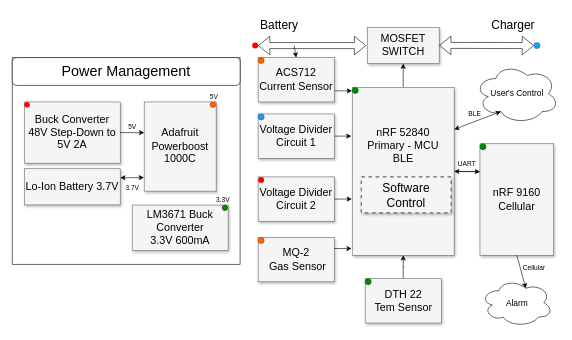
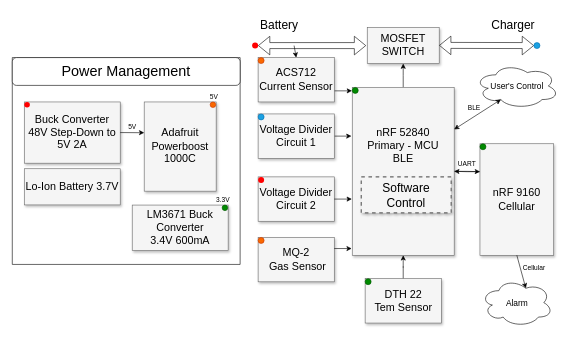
  <mxCell id="0" style=";html=1;" />
  <mxCell id="1" style=";html=1;" parent="0" />
  <mxCell id="2" style="edgeStyle=orthogonalEdgeStyle;rounded=0;orthogonalLoop=1;jettySize=auto;html=1;exitX=1;exitY=0.5;exitDx=0;exitDy=0;entryX=0;entryY=0.25;entryDx=0;entryDy=0;" parent="1" source="5" target="7" edge="1"><mxGeometry relative="1" as="geometry" /></mxCell>
  <mxCell id="3" value="UART" style="edgeLabel;html=1;align=center;verticalAlign=middle;resizable=0;points=[];" parent="2" vertex="1" connectable="0"><mxGeometry x="-0.007" y="2" relative="1" as="geometry"><mxPoint x="-1" y="-11" as="offset" /></mxGeometry></mxCell>
  <mxCell id="4" value="" style="edgeStyle=orthogonalEdgeStyle;rounded=0;orthogonalLoop=1;jettySize=auto;html=1;" parent="1" source="5" target="8" edge="1"><mxGeometry relative="1" as="geometry" /></mxCell>
  <mxCell id="5" value="nRF 52840&lt;div&gt;Primary - MCU&lt;br&gt;&lt;div&gt;BLE&lt;/div&gt;&lt;/div&gt;&lt;div&gt;&lt;br&gt;&lt;/div&gt;&lt;div&gt;&lt;br&gt;&lt;/div&gt;&lt;div&gt;&lt;br&gt;&lt;/div&gt;&lt;div&gt;&lt;br&gt;&lt;/div&gt;" style="whiteSpace=wrap;html=1;shadow=1;fontSize=18;fillColor=#f5f5f5;strokeColor=#666666;" parent="1" vertex="1"><mxGeometry x="587" y="144.75" width="170" height="280" as="geometry" /></mxCell>
  <mxCell id="6" style="edgeStyle=orthogonalEdgeStyle;rounded=0;orthogonalLoop=1;jettySize=auto;html=1;exitX=0;exitY=0.25;exitDx=0;exitDy=0;entryX=1;entryY=0.5;entryDx=0;entryDy=0;" parent="1" source="7" target="5" edge="1"><mxGeometry relative="1" as="geometry"><Array as="points" /></mxGeometry></mxCell>
  <mxCell id="7" value="nRF 9160&lt;div&gt;Cellular&lt;/div&gt;" style="whiteSpace=wrap;html=1;shadow=1;fontSize=18;fillColor=#f5f5f5;strokeColor=#666666;" parent="1" vertex="1"><mxGeometry x="800" y="238.75" width="123" height="186" as="geometry" /></mxCell>
  <mxCell id="8" value="MOSFET SWITCH" style="whiteSpace=wrap;html=1;shadow=1;fontSize=18;fillColor=#f5f5f5;strokeColor=#666666;" parent="1" vertex="1"><mxGeometry x="612" y="45" width="120" height="60" as="geometry" /></mxCell>
  <mxCell id="9" style="edgeStyle=orthogonalEdgeStyle;rounded=0;orthogonalLoop=1;jettySize=auto;html=1;exitX=1;exitY=0.75;exitDx=0;exitDy=0;entryX=-0.003;entryY=0.024;entryDx=0;entryDy=0;entryPerimeter=0;" parent="1" source="10" target="5" edge="1"><mxGeometry relative="1" as="geometry"><mxPoint x="580" y="150.4" as="targetPoint" /></mxGeometry></mxCell>
  <mxCell id="10" value="ACS712&lt;div&gt;Current Sensor&lt;/div&gt;" style="whiteSpace=wrap;html=1;shadow=1;fontSize=18;fillColor=#f5f5f5;strokeColor=#666666;" parent="1" vertex="1"><mxGeometry x="430" y="95" width="127" height="74" as="geometry" /></mxCell>
  <mxCell id="11" style="edgeStyle=orthogonalEdgeStyle;rounded=0;orthogonalLoop=1;jettySize=auto;html=1;exitX=1;exitY=0.5;exitDx=0;exitDy=0;entryX=-0.008;entryY=0.293;entryDx=0;entryDy=0;entryPerimeter=0;" parent="1" source="12" target="5" edge="1"><mxGeometry relative="1" as="geometry"><mxPoint x="580" y="181.75" as="targetPoint" /></mxGeometry></mxCell>
  <mxCell id="12" value="Voltage Divider&lt;div&gt;Circuit 1&lt;/div&gt;" style="whiteSpace=wrap;html=1;shadow=1;fontSize=18;fillColor=#f5f5f5;strokeColor=#666666;" parent="1" vertex="1"><mxGeometry x="430" y="189" width="127" height="74" as="geometry" /></mxCell>
  <mxCell id="13" value="Voltage Divider&lt;div&gt;Circuit 2&lt;/div&gt;" style="whiteSpace=wrap;html=1;shadow=1;fontSize=18;fillColor=#f5f5f5;strokeColor=#666666;" parent="1" vertex="1"><mxGeometry x="430" y="294" width="127" height="74" as="geometry" /></mxCell>
  <mxCell id="14" value="MQ-2&lt;div&gt;&amp;nbsp;Gas Sensor&lt;/div&gt;" style="whiteSpace=wrap;html=1;shadow=1;fontSize=18;fillColor=#f5f5f5;strokeColor=#666666;" parent="1" vertex="1"><mxGeometry x="430" y="395" width="127" height="74" as="geometry" /></mxCell>
  <mxCell id="15" value="" style="edgeStyle=orthogonalEdgeStyle;rounded=0;orthogonalLoop=1;jettySize=auto;html=1;entryX=0.5;entryY=1;entryDx=0;entryDy=0;" parent="1" source="16" target="5" edge="1"><mxGeometry relative="1" as="geometry" /></mxCell>
  <mxCell id="16" value="DTH 22&lt;div&gt;Tem Sensor&lt;/div&gt;" style="whiteSpace=wrap;html=1;shadow=1;fontSize=18;fillColor=#f5f5f5;strokeColor=#666666;" parent="1" vertex="1"><mxGeometry x="608.5" y="463.75" width="127" height="74" as="geometry" /></mxCell>
  <mxCell id="17" value="Software Control" style="whiteSpace=wrap;html=1;shadow=1;fontSize=20;fillColor=#f5f5f5;strokeColor=#666666;strokeWidth=2;dashed=1;" parent="1" vertex="1"><mxGeometry x="602" y="294" width="150" height="60" as="geometry" /></mxCell>
  <mxCell id="18" style="edgeStyle=orthogonalEdgeStyle;rounded=0;orthogonalLoop=1;jettySize=auto;html=1;exitX=1;exitY=0.25;exitDx=0;exitDy=0;entryX=-0.006;entryY=0.957;entryDx=0;entryDy=0;entryPerimeter=0;" parent="1" source="14" target="5" edge="1"><mxGeometry relative="1" as="geometry"><mxPoint x="580" y="405" as="targetPoint" /></mxGeometry></mxCell>
  <mxCell id="19" style="edgeStyle=orthogonalEdgeStyle;rounded=0;orthogonalLoop=1;jettySize=auto;html=1;exitX=1;exitY=0.5;exitDx=0;exitDy=0;entryX=-0.004;entryY=0.668;entryDx=0;entryDy=0;entryPerimeter=0;" parent="1" source="13" target="5" edge="1"><mxGeometry relative="1" as="geometry" /></mxCell>
  <mxCell id="20" value="" style="shape=flexArrow;endArrow=classic;startArrow=classic;html=1;rounded=0;" parent="1" source="24" edge="1"><mxGeometry width="100" height="100" relative="1" as="geometry"><mxPoint x="420" y="75" as="sourcePoint" /><mxPoint x="610" y="75" as="targetPoint" /></mxGeometry></mxCell>
  <mxCell id="21" value="" style="shape=flexArrow;endArrow=classic;startArrow=classic;html=1;rounded=0;" parent="1" source="26" edge="1"><mxGeometry width="100" height="100" relative="1" as="geometry"><mxPoint x="732" y="74.66" as="sourcePoint" /><mxPoint x="900" y="75" as="targetPoint" /></mxGeometry></mxCell>
  <mxCell id="22" value="" style="endArrow=classic;html=1;rounded=0;entryX=0.5;entryY=0;entryDx=0;entryDy=0;" parent="1" target="10" edge="1"><mxGeometry width="50" height="50" relative="1" as="geometry"><mxPoint x="490" y="75" as="sourcePoint" /><mxPoint x="550" y="105" as="targetPoint" /></mxGeometry></mxCell>
  <mxCell id="23" value="" style="shape=flexArrow;endArrow=classic;startArrow=classic;html=1;rounded=0;" parent="1" target="24" edge="1"><mxGeometry width="100" height="100" relative="1" as="geometry"><mxPoint x="420" y="75" as="sourcePoint" /><mxPoint x="610" y="75" as="targetPoint" /></mxGeometry></mxCell>
  <mxCell id="24" value="" style="ellipse;whiteSpace=wrap;html=1;aspect=fixed;fillColor=#FF0000;strokeColor=none;fontColor=#ffffff;fillStyle=auto;" parent="1" vertex="1"><mxGeometry x="420" y="70" width="10" height="10" as="geometry" /></mxCell>
  <mxCell id="25" value="" style="shape=flexArrow;endArrow=classic;startArrow=classic;html=1;rounded=0;" parent="1" target="26" edge="1"><mxGeometry width="100" height="100" relative="1" as="geometry"><mxPoint x="732" y="74.66" as="sourcePoint" /><mxPoint x="900" y="75" as="targetPoint" /></mxGeometry></mxCell>
  <mxCell id="26" value="" style="ellipse;whiteSpace=wrap;html=1;aspect=fixed;fillColor=#1ba1e2;strokeColor=#006EAF;fontColor=#ffffff;fillStyle=auto;" parent="1" vertex="1"><mxGeometry x="890" y="70" width="10" height="10" as="geometry" /></mxCell>
  <mxCell id="27" value="" style="ellipse;whiteSpace=wrap;html=1;aspect=fixed;fillColor=#FF0000;strokeColor=none;fontColor=#ffffff;fillStyle=auto;" parent="1" vertex="1"><mxGeometry x="430" y="294" width="10" height="10" as="geometry" /></mxCell>
  <mxCell id="28" value="" style="ellipse;whiteSpace=wrap;html=1;aspect=fixed;fillColor=#1ba1e2;strokeColor=#006EAF;fontColor=#ffffff;fillStyle=auto;" parent="1" vertex="1"><mxGeometry x="430" y="189" width="10" height="10" as="geometry" /></mxCell>
  <mxCell id="29" value="" style="ellipse;whiteSpace=wrap;html=1;aspect=fixed;fillColor=#008a00;strokeColor=#005700;fontColor=#ffffff;fillStyle=auto;" parent="1" vertex="1"><mxGeometry x="587" y="144.75" width="10" height="10" as="geometry" /></mxCell>
  <mxCell id="30" value="" style="ellipse;whiteSpace=wrap;html=1;aspect=fixed;fillColor=#008a00;strokeColor=#005700;fontColor=#ffffff;fillStyle=auto;" parent="1" vertex="1"><mxGeometry x="800" y="238.75" width="10" height="10" as="geometry" /></mxCell>
  <mxCell id="31" value="" style="ellipse;whiteSpace=wrap;html=1;aspect=fixed;fillColor=#008a00;strokeColor=#005700;fontColor=#ffffff;fillStyle=auto;" parent="1" vertex="1"><mxGeometry x="608.5" y="463.75" width="10" height="10" as="geometry" /></mxCell>
  <mxCell id="32" value="" style="ellipse;whiteSpace=wrap;html=1;aspect=fixed;fillColor=#fa6800;strokeColor=#C73500;fontColor=#000000;fillStyle=auto;" parent="1" vertex="1"><mxGeometry x="430" y="95" width="10" height="10" as="geometry" /></mxCell>
  <mxCell id="33" value="" style="ellipse;whiteSpace=wrap;html=1;aspect=fixed;fillColor=#fa6800;strokeColor=#C73500;fontColor=#000000;fillStyle=auto;" parent="1" vertex="1"><mxGeometry x="430" y="395" width="10" height="10" as="geometry" /></mxCell>
  <mxCell id="34" value="&lt;font style=&quot;font-size: 20px;&quot;&gt;Battery&lt;/font&gt;" style="text;html=1;align=center;verticalAlign=middle;resizable=0;points=[];autosize=1;strokeColor=none;fillColor=none;" parent="1" vertex="1"><mxGeometry x="420" y="20" width="90" height="40" as="geometry" /></mxCell>
  <mxCell id="35" value="&lt;font style=&quot;font-size: 20px;&quot;&gt;Charger&lt;/font&gt;" style="text;html=1;align=center;verticalAlign=middle;resizable=0;points=[];autosize=1;strokeColor=none;fillColor=none;" parent="1" vertex="1"><mxGeometry x="805" y="20" width="100" height="40" as="geometry" /></mxCell>
- <mxCell id="36" value="&lt;font style=&quot;font-size: 14px;&quot;&gt;User's Control&lt;/font&gt;" style="ellipse;shape=cloud;whiteSpace=wrap;html=1;" parent="1" vertex="1"><mxGeometry x="791.5" y="105" width="140" height="100" as="geometry" /></mxCell>
+ <mxCell id="36" value="&lt;font style=&quot;font-size: 14px;&quot;&gt;User's Control&lt;/font&gt;" style="ellipse;shape=cloud;whiteSpace=wrap;html=1;" parent="1" vertex="1"><mxGeometry x="791.5" y="105" width="140" height="75" as="geometry" /></mxCell>
  <mxCell id="37" value="&lt;font style=&quot;font-size: 14px;&quot;&gt;Alarm&lt;/font&gt;" style="ellipse;shape=cloud;whiteSpace=wrap;html=1;" parent="1" vertex="1"><mxGeometry x="801.5" y="463.75" width="120" height="80" as="geometry" /></mxCell>
  <mxCell id="38" value="" style="endArrow=classic;startArrow=classic;html=1;rounded=0;entryX=0.31;entryY=0.8;entryDx=0;entryDy=0;entryPerimeter=0;exitX=1;exitY=0.25;exitDx=0;exitDy=0;" parent="1" source="5" target="36" edge="1"><mxGeometry width="50" height="50" relative="1" as="geometry"><mxPoint x="640" y="285" as="sourcePoint" /><mxPoint x="690" y="235" as="targetPoint" /></mxGeometry></mxCell>
  <mxCell id="39" value="BLE" style="edgeLabel;html=1;align=center;verticalAlign=middle;resizable=0;points=[];" parent="38" vertex="1" connectable="0"><mxGeometry x="0.001" relative="1" as="geometry"><mxPoint x="-6" y="-11" as="offset" /></mxGeometry></mxCell>
  <mxCell id="40" value="" style="endArrow=classic;html=1;rounded=0;exitX=0.5;exitY=1;exitDx=0;exitDy=0;entryX=0.625;entryY=0.2;entryDx=0;entryDy=0;entryPerimeter=0;" parent="1" source="7" target="37" edge="1"><mxGeometry width="50" height="50" relative="1" as="geometry"><mxPoint x="640" y="355" as="sourcePoint" /><mxPoint x="690" y="305" as="targetPoint" /></mxGeometry></mxCell>
  <mxCell id="41" value="Cellular" style="edgeLabel;html=1;align=center;verticalAlign=middle;resizable=0;points=[];" parent="40" vertex="1" connectable="0"><mxGeometry x="0.274" y="3" relative="1" as="geometry"><mxPoint x="16" y="-14" as="offset" /></mxGeometry></mxCell>
  <mxCell id="42" value="Lo-Ion Battery 3.7V" style="whiteSpace=wrap;html=1;shadow=1;fontSize=18;fillColor=#f5f5f5;strokeColor=#666666;container=0;" parent="1" vertex="1"><mxGeometry x="40" y="280.412" width="160" height="60.334" as="geometry" /></mxCell>
  <mxCell id="43" value="Buck Converter 48V Step-Down to 5V 2A" style="whiteSpace=wrap;html=1;shadow=1;fontSize=18;fillColor=#f5f5f5;strokeColor=#666666;container=0;" parent="1" vertex="1"><mxGeometry x="40" y="169.025" width="160" height="102.104" as="geometry" /></mxCell>
  <mxCell id="44" value="Adafruit Powerboost 1000C" style="whiteSpace=wrap;html=1;shadow=1;fontSize=18;fillColor=#f5f5f5;strokeColor=#666666;container=0;" parent="1" vertex="1"><mxGeometry x="240" y="169.025" width="120" height="148.747" as="geometry" /></mxCell>
  <mxCell id="45" value="" style="ellipse;whiteSpace=wrap;html=1;aspect=fixed;fillColor=#FF0000;strokeColor=none;fontColor=#ffffff;fillStyle=auto;container=0;" parent="1" vertex="1"><mxGeometry x="40" y="169.025" width="9.282" height="9.282" as="geometry" /></mxCell>
  <mxCell id="46" value="" style="ellipse;whiteSpace=wrap;html=1;aspect=fixed;fillColor=#fa6800;strokeColor=#C73500;fontColor=#000000;fillStyle=auto;container=0;" parent="1" vertex="1"><mxGeometry x="350" y="169.025" width="9.282" height="9.282" as="geometry" /></mxCell>
  <mxCell id="47" value="5V" style="edgeLabel;html=1;align=center;verticalAlign=middle;resizable=0;points=[];container=0;" parent="1" vertex="1" connectable="0"><mxGeometry x="355" y="159.745" as="geometry" /></mxCell>
  <mxCell id="48" value="" style="swimlane;startSize=0;container=0;" parent="1" vertex="1"><mxGeometry x="20" y="95" width="380" height="345" as="geometry" /></mxCell>
- <mxCell id="49" value="" style="endArrow=classic;startArrow=classic;html=1;rounded=0;exitX=1;exitY=0.25;exitDx=0;exitDy=0;entryX=-0.003;entryY=0.848;entryDx=0;entryDy=0;entryPerimeter=0;" parent="1" source="42" target="44" edge="1"><mxGeometry width="50" height="50" relative="1" as="geometry"><mxPoint x="330" y="309.418" as="sourcePoint" /><mxPoint x="380" y="263.007" as="targetPoint" /></mxGeometry></mxCell>
- <mxCell id="50" value="3.7V" style="edgeLabel;html=1;align=center;verticalAlign=middle;resizable=0;points=[];container=0;" parent="49" vertex="1" connectable="0"><mxGeometry x="-0.111" y="1" relative="1" as="geometry"><mxPoint x="2" y="17" as="offset" /></mxGeometry></mxCell>
  <mxCell id="51" value="" style="endArrow=classic;html=1;rounded=0;exitX=1;exitY=0.5;exitDx=0;exitDy=0;" parent="1" source="43" edge="1"><mxGeometry width="50" height="50" relative="1" as="geometry"><mxPoint x="330" y="309.418" as="sourcePoint" /><mxPoint x="240" y="220.309" as="targetPoint" /></mxGeometry></mxCell>
  <mxCell id="52" value="5V" style="edgeLabel;html=1;align=center;verticalAlign=middle;resizable=0;points=[];container=0;" parent="51" vertex="1" connectable="0"><mxGeometry x="-0.071" relative="1" as="geometry"><mxPoint x="1" y="-10" as="offset" /></mxGeometry></mxCell>
- <mxCell id="53" value="LM3671&amp;nbsp;&lt;span style=&quot;background-color: initial;&quot;&gt;Buck Converter&lt;/span&gt;&lt;div&gt;&lt;span style=&quot;background-color: initial;&quot;&gt;3.3V 600mA&lt;/span&gt;&lt;/div&gt;" style="whiteSpace=wrap;html=1;shadow=1;fontSize=18;fillColor=#f5f5f5;strokeColor=#666666;container=0;" parent="1" vertex="1"><mxGeometry x="220" y="340.978" width="160" height="75.882" as="geometry" /></mxCell>
+ <mxCell id="53" value="LM3671&amp;nbsp;&lt;span style=&quot;background-color: initial;&quot;&gt;Buck Converter&lt;/span&gt;&lt;div&gt;&lt;span style=&quot;background-color: initial;&quot;&gt;3.4V 600mA&lt;/span&gt;&lt;/div&gt;" style="whiteSpace=wrap;html=1;shadow=1;fontSize=18;fillColor=#f5f5f5;strokeColor=#666666;container=0;" parent="1" vertex="1"><mxGeometry x="220" y="340.978" width="160" height="75.882" as="geometry" /></mxCell>
  <mxCell id="54" value="&lt;font style=&quot;font-size: 24px;&quot;&gt;Power Management&lt;/font&gt;" style="whiteSpace=wrap;html=1;container=0;rounded=1;" parent="1" vertex="1"><mxGeometry x="20" y="95" width="380" height="46.41" as="geometry" /></mxCell>
  <mxCell id="55" value="3.3V" style="edgeLabel;html=1;align=center;verticalAlign=middle;resizable=0;points=[];container=0;" parent="1" vertex="1" connectable="0"><mxGeometry x="370" y="331.696" as="geometry" /></mxCell>
  <mxCell id="56" value="" style="ellipse;whiteSpace=wrap;html=1;aspect=fixed;fillColor=#008a00;strokeColor=#005700;fontColor=#ffffff;fillStyle=auto;container=0;" parent="1" vertex="1"><mxGeometry x="370" y="340.978" width="9.282" height="9.282" as="geometry" /></mxCell>
